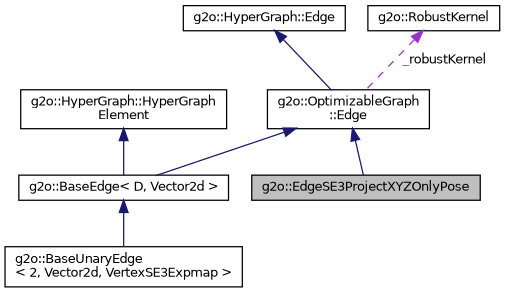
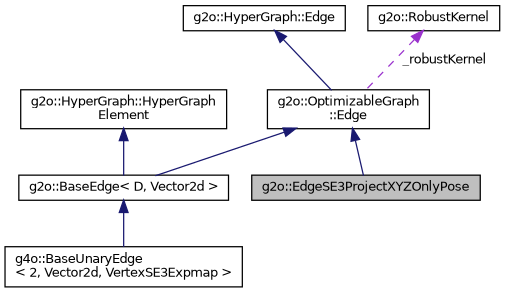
  digraph {
    node [color=black fillcolor=white fontname=Helvetica fontsize=10 shape=record style=filled]
    edge [color=midnightblue dir=back fontname=Helvetica fontsize=10 labelfontname=Helvetica labelfontsize=10 style=solid]
    n1 [fillcolor=grey75 fontcolor=black height=0.2 label="g2o::EdgeSE3ProjectXYZOnlyPose" width=0.4]
-   n2 [height=0.2 label="g2o::BaseUnaryEdge\l\< 2, Vector2d, VertexSE3Expmap \>" width=0.4]
+   n2 [height=0.2 label="g4o::BaseUnaryEdge\l\< 2, Vector2d, VertexSE3Expmap \>" width=0.4]
    n3 [height=0.2 label="g2o::BaseEdge\< D, Vector2d \>" width=0.4]
    n4 [height=0.2 label="g2o::OptimizableGraph\l::Edge" width=0.4]
    n5 [height=0.2 label="g2o::HyperGraph::Edge" width=0.4]
    n6 [height=0.2 label="g2o::HyperGraph::HyperGraph\lElement" width=0.4]
    n7 [height=0.2 label="g2o::RobustKernel" width=0.4]
    n3 -> n2
    n4 -> n1
    n4 -> n3
    n5 -> n4
    n6 -> n3
    n7 -> n4 [color=darkorchid3 label=" _robustKernel" style=dashed]
  }
